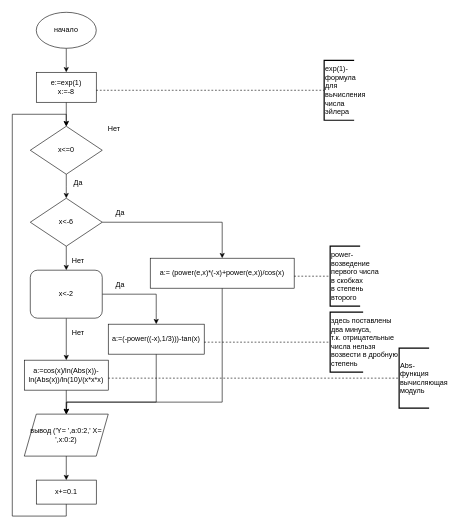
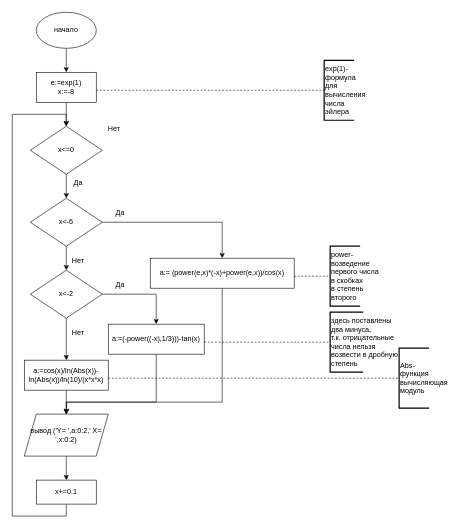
  <mxCell id="0" />
  <mxCell id="1" parent="0" />
  <mxCell id="2" style="edgeStyle=orthogonalEdgeStyle;rounded=0;orthogonalLoop=1;jettySize=auto;html=1;" parent="1" source="3" edge="1"><mxGeometry relative="1" as="geometry"><mxPoint x="110" y="120" as="targetPoint" /></mxGeometry></mxCell>
  <mxCell id="3" value="начало" style="ellipse;whiteSpace=wrap;html=1;" parent="1" vertex="1"><mxGeometry x="60" y="20" width="100" height="60" as="geometry" /></mxCell>
  <mxCell id="4" style="edgeStyle=orthogonalEdgeStyle;rounded=0;orthogonalLoop=1;jettySize=auto;html=1;" parent="1" source="5" target="7" edge="1"><mxGeometry relative="1" as="geometry"><mxPoint x="110" y="210" as="targetPoint" /></mxGeometry></mxCell>
  <mxCell id="5" value="e:=exp(1)&lt;div&gt;x:=-8&lt;/div&gt;" style="rounded=0;whiteSpace=wrap;html=1;" parent="1" vertex="1"><mxGeometry x="60" y="120" width="100" height="50" as="geometry" /></mxCell>
  <mxCell id="6" style="edgeStyle=orthogonalEdgeStyle;rounded=0;orthogonalLoop=1;jettySize=auto;html=1;" parent="1" source="7" edge="1"><mxGeometry relative="1" as="geometry"><mxPoint x="110" y="330" as="targetPoint" /></mxGeometry></mxCell>
  <mxCell id="7" value="x&amp;lt;=0" style="rhombus;whiteSpace=wrap;html=1;" parent="1" vertex="1"><mxGeometry x="50" y="210" width="120" height="80" as="geometry" /></mxCell>
  <mxCell id="8" value="Нет" style="text;html=1;align=center;verticalAlign=middle;whiteSpace=wrap;rounded=0;" parent="1" vertex="1"><mxGeometry x="160" y="200" width="60" height="30" as="geometry" /></mxCell>
  <mxCell id="9" value="Да" style="text;html=1;align=center;verticalAlign=middle;whiteSpace=wrap;rounded=0;" parent="1" vertex="1"><mxGeometry x="100" y="290" width="60" height="30" as="geometry" /></mxCell>
  <mxCell id="10" style="edgeStyle=orthogonalEdgeStyle;rounded=0;orthogonalLoop=1;jettySize=auto;html=1;" parent="1" source="12" target="21" edge="1"><mxGeometry relative="1" as="geometry"><mxPoint x="350" y="430" as="targetPoint" /><Array as="points"><mxPoint x="370" y="370" /></Array></mxGeometry></mxCell>
  <mxCell id="11" style="edgeStyle=orthogonalEdgeStyle;rounded=0;orthogonalLoop=1;jettySize=auto;html=1;" parent="1" source="12" target="15" edge="1"><mxGeometry relative="1" as="geometry"><mxPoint x="110" y="450" as="targetPoint" /></mxGeometry></mxCell>
  <mxCell id="12" value="x&amp;lt;-6" style="rhombus;whiteSpace=wrap;html=1;" parent="1" vertex="1"><mxGeometry x="50" y="330" width="120" height="80" as="geometry" /></mxCell>
  <mxCell id="13" style="edgeStyle=orthogonalEdgeStyle;rounded=0;orthogonalLoop=1;jettySize=auto;html=1;exitX=1;exitY=0.5;exitDx=0;exitDy=0;entryX=0.5;entryY=0;entryDx=0;entryDy=0;" parent="1" source="15" target="19" edge="1"><mxGeometry relative="1" as="geometry"><mxPoint x="250" y="520" as="targetPoint" /><Array as="points"><mxPoint x="260" y="490" /><mxPoint x="260" y="520" /></Array></mxGeometry></mxCell>
  <mxCell id="14" style="edgeStyle=orthogonalEdgeStyle;rounded=0;orthogonalLoop=1;jettySize=auto;html=1;exitX=0.5;exitY=1;exitDx=0;exitDy=0;entryX=0.5;entryY=0;entryDx=0;entryDy=0;" parent="1" source="15" target="17" edge="1"><mxGeometry relative="1" as="geometry"><mxPoint x="110" y="570" as="targetPoint" /></mxGeometry></mxCell>
- <mxCell id="15" value="x&amp;lt;-2" style="whiteSpace=wrap;html=1;rounded=1;" parent="1" vertex="1"><mxGeometry x="50" y="450" width="120" height="80" as="geometry" /></mxCell>
+ <mxCell id="15" value="x&amp;lt;-2" style="rhombus;whiteSpace=wrap;html=1;" parent="1" vertex="1"><mxGeometry x="50" y="450" width="120" height="80" as="geometry" /></mxCell>
  <mxCell id="16" style="edgeStyle=orthogonalEdgeStyle;rounded=0;orthogonalLoop=1;jettySize=auto;html=1;" parent="1" source="17" edge="1"><mxGeometry relative="1" as="geometry"><mxPoint x="110" y="690" as="targetPoint" /></mxGeometry></mxCell>
  <mxCell id="17" value="a:=cos(x)/ln(Abs(x))-ln(Abs(x))/ln(10)/(x*x*x)" style="rounded=0;whiteSpace=wrap;html=1;" parent="1" vertex="1"><mxGeometry x="40" y="600" width="140" height="50" as="geometry" /></mxCell>
  <mxCell id="18" style="edgeStyle=orthogonalEdgeStyle;rounded=0;orthogonalLoop=1;jettySize=auto;html=1;entryX=0.5;entryY=0;entryDx=0;entryDy=0;" parent="1" source="19" target="23" edge="1"><mxGeometry relative="1" as="geometry"><mxPoint x="110" y="680" as="targetPoint" /><Array as="points"><mxPoint x="260" y="670" /><mxPoint x="111" y="670" /></Array></mxGeometry></mxCell>
  <mxCell id="19" value="a:=(-power((-x),1/3)))-tan(x)" style="rounded=0;whiteSpace=wrap;html=1;" parent="1" vertex="1"><mxGeometry x="180" y="540" width="160" height="50" as="geometry" /></mxCell>
  <mxCell id="20" style="edgeStyle=orthogonalEdgeStyle;rounded=0;orthogonalLoop=1;jettySize=auto;html=1;entryX=0.5;entryY=0;entryDx=0;entryDy=0;" parent="1" source="21" target="23" edge="1"><mxGeometry relative="1" as="geometry"><mxPoint x="370" y="700" as="targetPoint" /><Array as="points"><mxPoint x="370" y="670" /><mxPoint x="110" y="670" /></Array></mxGeometry></mxCell>
  <mxCell id="21" value="a:= (power(e,x)*(-x)+power(e,x))/cos(x)" style="rounded=0;whiteSpace=wrap;html=1;" parent="1" vertex="1"><mxGeometry x="250" y="430" width="240" height="50" as="geometry" /></mxCell>
  <mxCell id="22" style="edgeStyle=orthogonalEdgeStyle;rounded=0;orthogonalLoop=1;jettySize=auto;html=1;" parent="1" source="23" target="25" edge="1"><mxGeometry relative="1" as="geometry"><mxPoint x="110" y="800" as="targetPoint" /></mxGeometry></mxCell>
  <mxCell id="23" value="вывод ('Y= ',a:0:2,' X= ',x:0:2)" style="shape=parallelogram;perimeter=parallelogramPerimeter;whiteSpace=wrap;html=1;fixedSize=1;" parent="1" vertex="1"><mxGeometry x="40" y="690" width="140" height="70" as="geometry" /></mxCell>
  <mxCell id="24" style="edgeStyle=orthogonalEdgeStyle;rounded=0;orthogonalLoop=1;jettySize=auto;html=1;exitX=0.5;exitY=1;exitDx=0;exitDy=0;entryX=0.5;entryY=0;entryDx=0;entryDy=0;" parent="1" source="25" target="7" edge="1"><mxGeometry relative="1" as="geometry"><mxPoint y="190" as="targetPoint" x="10" /><Array as="points"><mxPoint x="110" y="860" /><mxPoint x="20" y="860" /><mxPoint x="20" y="190" /><mxPoint x="110" y="190" /></Array></mxGeometry></mxCell>
  <mxCell id="25" value="x+=0.1" style="rounded=0;whiteSpace=wrap;html=1;" parent="1" vertex="1"><mxGeometry x="60" y="800" width="100" height="40" as="geometry" /></mxCell>
  <mxCell id="26" value="" style="endArrow=none;dashed=1;html=1;rounded=0;" parent="1" edge="1"><mxGeometry width="50" height="50" relative="1" as="geometry"><mxPoint x="160" y="150" as="sourcePoint" /><mxPoint x="540" y="150" as="targetPoint" /></mxGeometry></mxCell>
  <mxCell id="27" value="exp(1)-&lt;div&gt;формула&lt;/div&gt;&lt;div&gt;для&amp;nbsp;&lt;/div&gt;&lt;div&gt;вычисления&lt;/div&gt;&lt;div&gt;числа&lt;/div&gt;&lt;div&gt;эйлера&lt;/div&gt;" style="strokeWidth=2;html=1;shape=mxgraph.flowchart.annotation_1;align=left;pointerEvents=1;" parent="1" vertex="1"><mxGeometry x="540" y="100" width="50" height="100" as="geometry" /></mxCell>
  <mxCell id="28" value="" style="endArrow=none;dashed=1;html=1;rounded=0;" parent="1" target="29" edge="1"><mxGeometry width="50" height="50" relative="1" as="geometry"><mxPoint x="490" y="460" as="sourcePoint" /><mxPoint x="560" y="460" as="targetPoint" /></mxGeometry></mxCell>
  <mxCell id="29" value="power-&lt;div&gt;возведение&lt;/div&gt;&lt;div&gt;первого числа&amp;nbsp;&lt;/div&gt;&lt;div&gt;в скобках&lt;/div&gt;&lt;div&gt;в степень&lt;/div&gt;&lt;div&gt;второго&lt;/div&gt;" style="strokeWidth=2;html=1;shape=mxgraph.flowchart.annotation_1;align=left;pointerEvents=1;" parent="1" vertex="1"><mxGeometry x="550" y="410" width="50" height="100" as="geometry" /></mxCell>
  <mxCell id="30" value="" style="endArrow=none;dashed=1;html=1;rounded=0;" parent="1" target="31" edge="1"><mxGeometry width="50" height="50" relative="1" as="geometry"><mxPoint x="340" y="570" as="sourcePoint" /><mxPoint x="550" y="570" as="targetPoint" /></mxGeometry></mxCell>
  <mxCell id="31" value="здесь поставлены&amp;nbsp;&lt;div&gt;два минуса,&lt;/div&gt;&lt;div&gt;т.к. отрицательные&lt;/div&gt;&lt;div&gt;числа нельзя&lt;/div&gt;&lt;div&gt;возвести в дробную&amp;nbsp;&lt;/div&gt;&lt;div&gt;степень&lt;/div&gt;" style="strokeWidth=2;html=1;shape=mxgraph.flowchart.annotation_1;align=left;pointerEvents=1;" parent="1" vertex="1"><mxGeometry x="550" y="520" width="55" height="100" as="geometry" /></mxCell>
  <mxCell id="32" value="" style="endArrow=none;dashed=1;html=1;rounded=0;" parent="1" target="33" edge="1"><mxGeometry width="50" height="50" relative="1" as="geometry"><mxPoint x="180" y="630" as="sourcePoint" /><mxPoint x="690" y="630" as="targetPoint" /></mxGeometry></mxCell>
  <mxCell id="33" value="Abs-&lt;div&gt;функция&lt;/div&gt;&lt;div&gt;вычисляющая&amp;nbsp;&lt;/div&gt;&lt;div&gt;модуль&lt;/div&gt;" style="strokeWidth=2;html=1;shape=mxgraph.flowchart.annotation_1;align=left;pointerEvents=1;" parent="1" vertex="1"><mxGeometry x="665" y="580" width="50" height="100" as="geometry" /></mxCell>
  <mxCell id="34" value="Да" style="text;html=1;align=center;verticalAlign=middle;whiteSpace=wrap;rounded=0;" parent="1" vertex="1"><mxGeometry x="170" y="340" width="60" height="30" as="geometry" /></mxCell>
  <mxCell id="35" value="Да" style="text;html=1;align=center;verticalAlign=middle;whiteSpace=wrap;rounded=0;" parent="1" vertex="1"><mxGeometry x="170" y="460" width="60" height="30" as="geometry" /></mxCell>
  <mxCell id="36" value="Нет" style="text;html=1;align=center;verticalAlign=middle;whiteSpace=wrap;rounded=0;" parent="1" vertex="1"><mxGeometry x="100" y="420" width="60" height="30" as="geometry" /></mxCell>
  <mxCell id="37" value="Нет" style="text;html=1;align=center;verticalAlign=middle;whiteSpace=wrap;rounded=0;" parent="1" vertex="1"><mxGeometry x="100" y="540" width="60" height="30" as="geometry" /></mxCell>
